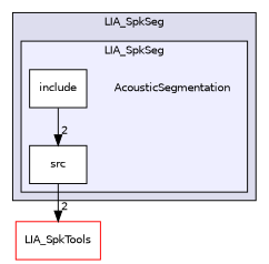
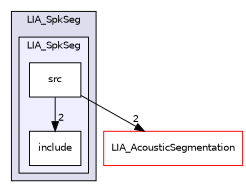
  digraph {
    compound=true
    node [fontname=Helvetica fontsize=10 shape=box color=black fillcolor=white style=filled]
    edge [headlabel=2 labeldistance=1.5 labelfontname=Helvetica labelfontsize=10]
-   n1 [label=AcousticSegmentation shape=plaintext color="" fillcolor="" style=""]
    n2 [label=include]
    n3 [label=src]
-   n4 [color=red label=LIA_SpkTools]
+   n4 [color=red label=LIA_AcousticSegmentation]
    subgraph cluster_1 {
      bgcolor="#ddddee"
      fontname=Helvetica
      fontsize=10
      label=LIA_SpkSeg
      pencolor=black
      subgraph cluster_2 {
        bgcolor="#eeeeff"
        fontname=Helvetica
        fontsize=10
        pencolor=black
-       n1
        n2
        n3
      }
    }
-   n2 -> n3
+   n3 -> n2
    n3 -> n4
  }
